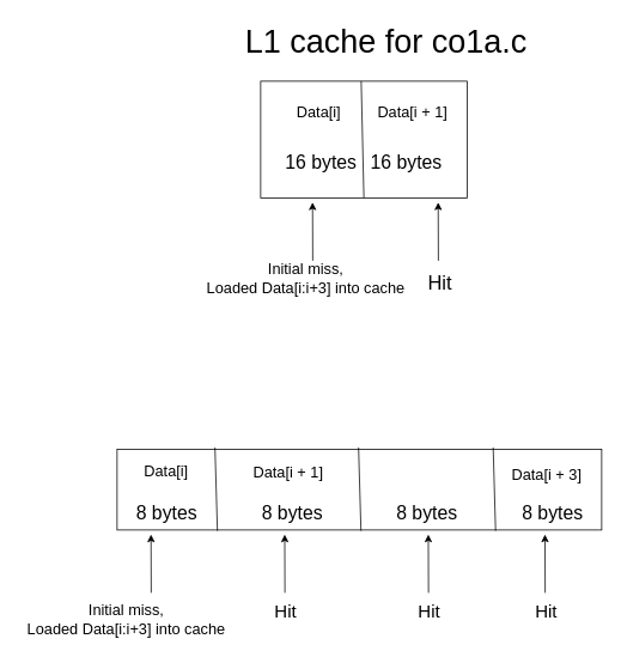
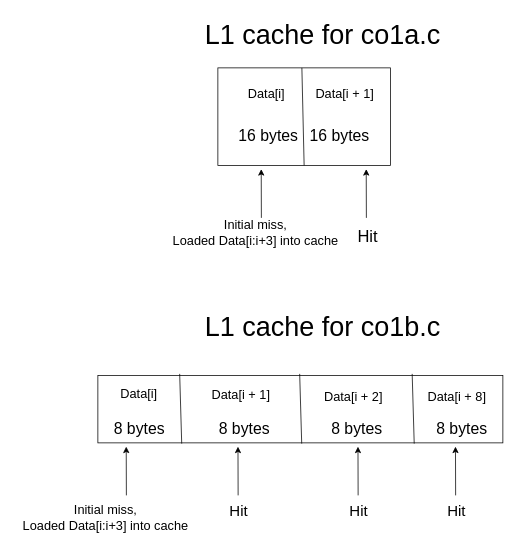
  <mxCell id="0" />
  <mxCell id="1" parent="0" />
  <mxCell id="2" value="" style="rounded=0;whiteSpace=wrap;html=1;" vertex="1" parent="1"><mxGeometry x="290" y="90" width="230" height="130" as="geometry" /></mxCell>
  <mxCell id="3" value="" style="endArrow=none;html=1;exitX=0.5;exitY=1;exitDx=0;exitDy=0;" edge="1" parent="1" source="2"><mxGeometry width="50" height="50" relative="1" as="geometry"><mxPoint x="402" y="280" as="sourcePoint" /><mxPoint x="402" y="90" as="targetPoint" /></mxGeometry></mxCell>
  <mxCell id="4" value="&lt;font style=&quot;font-size: 36px&quot;&gt;L1 cache for co1a.c&lt;/font&gt;" style="text;html=1;strokeColor=none;fillColor=none;align=center;verticalAlign=middle;whiteSpace=wrap;rounded=0;" vertex="1" parent="1"><mxGeometry x="260" y="20" width="340" height="50" as="geometry" /></mxCell>
  <mxCell id="5" value="&lt;font style=&quot;font-size: 17px&quot;&gt;Data[i]&lt;/font&gt;" style="text;html=1;strokeColor=none;fillColor=none;align=center;verticalAlign=middle;whiteSpace=wrap;rounded=0;" vertex="1" parent="1"><mxGeometry x="320" y="110" width="70" height="30" as="geometry" /></mxCell>
  <mxCell id="6" value="&lt;font style=&quot;font-size: 21px&quot;&gt;16 bytes&lt;/font&gt;" style="text;html=1;strokeColor=none;fillColor=none;align=center;verticalAlign=middle;whiteSpace=wrap;rounded=0;" vertex="1" parent="1"><mxGeometry x="310" y="170" width="95" height="20" as="geometry" /></mxCell>
  <mxCell id="7" value="&lt;font style=&quot;font-size: 21px&quot;&gt;16 bytes&lt;/font&gt;" style="text;html=1;strokeColor=none;fillColor=none;align=center;verticalAlign=middle;whiteSpace=wrap;rounded=0;" vertex="1" parent="1"><mxGeometry x="405" y="170" width="95" height="20" as="geometry" /></mxCell>
  <mxCell id="8" value="&lt;font style=&quot;font-size: 17px&quot;&gt;Data[i + 1]&lt;/font&gt;" style="text;html=1;strokeColor=none;fillColor=none;align=center;verticalAlign=middle;whiteSpace=wrap;rounded=0;" vertex="1" parent="1"><mxGeometry x="417.5" y="110" width="82.5" height="30" as="geometry" /></mxCell>
+ <mxCell id="9" value="&lt;font style=&quot;font-size: 36px&quot;&gt;L1 cache for co1b.c&lt;/font&gt;" style="text;html=1;strokeColor=none;fillColor=none;align=center;verticalAlign=middle;whiteSpace=wrap;rounded=0;" vertex="1" parent="1"><mxGeometry x="250" y="410" width="360" height="50" as="geometry" /></mxCell>
  <mxCell id="10" value="" style="rounded=0;whiteSpace=wrap;html=1;" vertex="1" parent="1"><mxGeometry x="130" y="500" width="540" height="90" as="geometry" /></mxCell>
  <mxCell id="11" value="" style="endArrow=none;html=1;entryX=0.202;entryY=-0.022;entryDx=0;entryDy=0;entryPerimeter=0;exitX=0.207;exitY=1.011;exitDx=0;exitDy=0;exitPerimeter=0;" edge="1" parent="1" source="10" target="10"><mxGeometry width="50" height="50" relative="1" as="geometry"><mxPoint x="250" y="660" as="sourcePoint" /><mxPoint x="300" y="610" as="targetPoint" /></mxGeometry></mxCell>
  <mxCell id="12" value="" style="endArrow=none;html=1;entryX=0.202;entryY=-0.022;entryDx=0;entryDy=0;entryPerimeter=0;exitX=0.207;exitY=1.011;exitDx=0;exitDy=0;exitPerimeter=0;" edge="1" parent="1"><mxGeometry width="50" height="50" relative="1" as="geometry"><mxPoint x="401.78" y="590.99" as="sourcePoint" /><mxPoint x="399.08" y="498.02" as="targetPoint" /></mxGeometry></mxCell>
  <mxCell id="13" value="" style="endArrow=none;html=1;entryX=0.202;entryY=-0.022;entryDx=0;entryDy=0;entryPerimeter=0;exitX=0.207;exitY=1.011;exitDx=0;exitDy=0;exitPerimeter=0;" edge="1" parent="1"><mxGeometry width="50" height="50" relative="1" as="geometry"><mxPoint x="551.78" y="590.99" as="sourcePoint" /><mxPoint x="549.08" y="498.02" as="targetPoint" /></mxGeometry></mxCell>
  <mxCell id="14" value="&lt;font style=&quot;font-size: 17px&quot;&gt;Data[i]&lt;/font&gt;" style="text;html=1;strokeColor=none;fillColor=none;align=center;verticalAlign=middle;whiteSpace=wrap;rounded=0;" vertex="1" parent="1"><mxGeometry x="150" y="510" width="70" height="30" as="geometry" /></mxCell>
  <mxCell id="15" value="&lt;font style=&quot;font-size: 17px&quot;&gt;Data[i + 1]&lt;/font&gt;" style="text;html=1;strokeColor=none;fillColor=none;align=center;verticalAlign=middle;whiteSpace=wrap;rounded=0;" vertex="1" parent="1"><mxGeometry x="272" y="512" width="98" height="30" as="geometry" /></mxCell>
- <mxCell id="17" value="&lt;font style=&quot;font-size: 17px&quot;&gt;Data[i + 3]&lt;/font&gt;" style="text;html=1;strokeColor=none;fillColor=none;align=center;verticalAlign=middle;whiteSpace=wrap;rounded=0;" vertex="1" parent="1"><mxGeometry x="560" y="514" width="98" height="30" as="geometry" /></mxCell>
+ <mxCell id="16" value="&lt;font style=&quot;font-size: 17px&quot;&gt;Data[i + 2]&lt;/font&gt;" style="text;html=1;strokeColor=none;fillColor=none;align=center;verticalAlign=middle;whiteSpace=wrap;rounded=0;" vertex="1" parent="1"><mxGeometry x="422" y="514" width="98" height="30" as="geometry" /></mxCell>
+ <mxCell id="17" value="&lt;font style=&quot;font-size: 17px&quot;&gt;Data[i + 8]&lt;/font&gt;" style="text;html=1;strokeColor=none;fillColor=none;align=center;verticalAlign=middle;whiteSpace=wrap;rounded=0;" vertex="1" parent="1"><mxGeometry x="560" y="514" width="98" height="30" as="geometry" /></mxCell>
  <mxCell id="18" value="&lt;font style=&quot;font-size: 21px&quot;&gt;8 bytes&lt;/font&gt;" style="text;html=1;strokeColor=none;fillColor=none;align=center;verticalAlign=middle;whiteSpace=wrap;rounded=0;" vertex="1" parent="1"><mxGeometry x="137.5" y="560" width="95" height="20" as="geometry" /></mxCell>
  <mxCell id="19" value="&lt;font style=&quot;font-size: 21px&quot;&gt;8 bytes&lt;/font&gt;" style="text;html=1;strokeColor=none;fillColor=none;align=center;verticalAlign=middle;whiteSpace=wrap;rounded=0;" vertex="1" parent="1"><mxGeometry x="277.5" y="560" width="95" height="20" as="geometry" /></mxCell>
  <mxCell id="20" value="&lt;font style=&quot;font-size: 21px&quot;&gt;8 bytes&lt;/font&gt;" style="text;html=1;strokeColor=none;fillColor=none;align=center;verticalAlign=middle;whiteSpace=wrap;rounded=0;" vertex="1" parent="1"><mxGeometry x="427.5" y="560" width="95" height="20" as="geometry" /></mxCell>
  <mxCell id="21" value="&lt;font style=&quot;font-size: 21px&quot;&gt;8 bytes&lt;/font&gt;" style="text;html=1;strokeColor=none;fillColor=none;align=center;verticalAlign=middle;whiteSpace=wrap;rounded=0;" vertex="1" parent="1"><mxGeometry x="567.5" y="560" width="95" height="20" as="geometry" /></mxCell>
  <mxCell id="22" value="" style="endArrow=classic;html=1;entryX=0.07;entryY=1.056;entryDx=0;entryDy=0;entryPerimeter=0;" edge="1" parent="1" target="10"><mxGeometry width="50" height="50" relative="1" as="geometry"><mxPoint x="168" y="660" as="sourcePoint" /><mxPoint x="180" y="610" as="targetPoint" /></mxGeometry></mxCell>
  <mxCell id="23" value="&lt;font style=&quot;font-size: 17px&quot;&gt;Initial miss,&lt;br&gt;Loaded Data[i:i+3] into cache&lt;/font&gt;" style="text;html=1;align=center;verticalAlign=middle;resizable=0;points=[];autosize=1;" vertex="1" parent="1"><mxGeometry x="20" y="670" width="240" height="40" as="geometry" /></mxCell>
  <mxCell id="24" value="" style="endArrow=classic;html=1;entryX=0.07;entryY=1.056;entryDx=0;entryDy=0;entryPerimeter=0;" edge="1" parent="1"><mxGeometry width="50" height="50" relative="1" as="geometry"><mxPoint x="317" y="660" as="sourcePoint" /><mxPoint x="316.8" y="595.04" as="targetPoint" /></mxGeometry></mxCell>
  <mxCell id="25" value="&lt;font style=&quot;font-size: 20px&quot;&gt;Hit&lt;/font&gt;" style="text;html=1;strokeColor=none;fillColor=none;align=center;verticalAlign=middle;whiteSpace=wrap;rounded=0;" vertex="1" parent="1"><mxGeometry x="298" y="670" width="40" height="20" as="geometry" /></mxCell>
  <mxCell id="26" value="&lt;font style=&quot;font-size: 20px&quot;&gt;Hit&lt;/font&gt;" style="text;html=1;strokeColor=none;fillColor=none;align=center;verticalAlign=middle;whiteSpace=wrap;rounded=0;" vertex="1" parent="1"><mxGeometry x="458" y="670" width="40" height="20" as="geometry" /></mxCell>
  <mxCell id="27" value="&lt;font style=&quot;font-size: 20px&quot;&gt;Hit&lt;/font&gt;" style="text;html=1;strokeColor=none;fillColor=none;align=center;verticalAlign=middle;whiteSpace=wrap;rounded=0;" vertex="1" parent="1"><mxGeometry x="588" y="670" width="41" height="20" as="geometry" /></mxCell>
  <mxCell id="28" value="" style="endArrow=classic;html=1;entryX=0.07;entryY=1.056;entryDx=0;entryDy=0;entryPerimeter=0;" edge="1" parent="1"><mxGeometry width="50" height="50" relative="1" as="geometry"><mxPoint x="477" y="660" as="sourcePoint" /><mxPoint x="476.8" y="595.04" as="targetPoint" /></mxGeometry></mxCell>
  <mxCell id="29" value="" style="endArrow=classic;html=1;entryX=0.07;entryY=1.056;entryDx=0;entryDy=0;entryPerimeter=0;" edge="1" parent="1"><mxGeometry width="50" height="50" relative="1" as="geometry"><mxPoint x="607" y="660" as="sourcePoint" /><mxPoint x="606.8" y="595.04" as="targetPoint" /></mxGeometry></mxCell>
  <mxCell id="30" value="&lt;font style=&quot;font-size: 17px&quot;&gt;Initial miss,&lt;br&gt;Loaded Data[i:i+3] into cache&lt;/font&gt;" style="text;html=1;align=center;verticalAlign=middle;resizable=0;points=[];autosize=1;" vertex="1" parent="1"><mxGeometry x="220" y="290" width="240" height="40" as="geometry" /></mxCell>
  <mxCell id="31" value="" style="endArrow=classic;html=1;entryX=0.07;entryY=1.056;entryDx=0;entryDy=0;entryPerimeter=0;" edge="1" parent="1"><mxGeometry width="50" height="50" relative="1" as="geometry"><mxPoint x="348" y="290" as="sourcePoint" /><mxPoint x="347.8" y="225.04" as="targetPoint" /></mxGeometry></mxCell>
  <mxCell id="32" value="" style="endArrow=classic;html=1;entryX=0.07;entryY=1.056;entryDx=0;entryDy=0;entryPerimeter=0;" edge="1" parent="1"><mxGeometry width="50" height="50" relative="1" as="geometry"><mxPoint x="488" y="290" as="sourcePoint" /><mxPoint x="487.8" y="225.04" as="targetPoint" /></mxGeometry></mxCell>
  <mxCell id="33" value="&lt;font style=&quot;font-size: 22px&quot;&gt;Hit&lt;/font&gt;" style="text;html=1;strokeColor=none;fillColor=none;align=center;verticalAlign=middle;whiteSpace=wrap;rounded=0;" vertex="1" parent="1"><mxGeometry x="470" y="305" width="40" height="20" as="geometry" /></mxCell>
